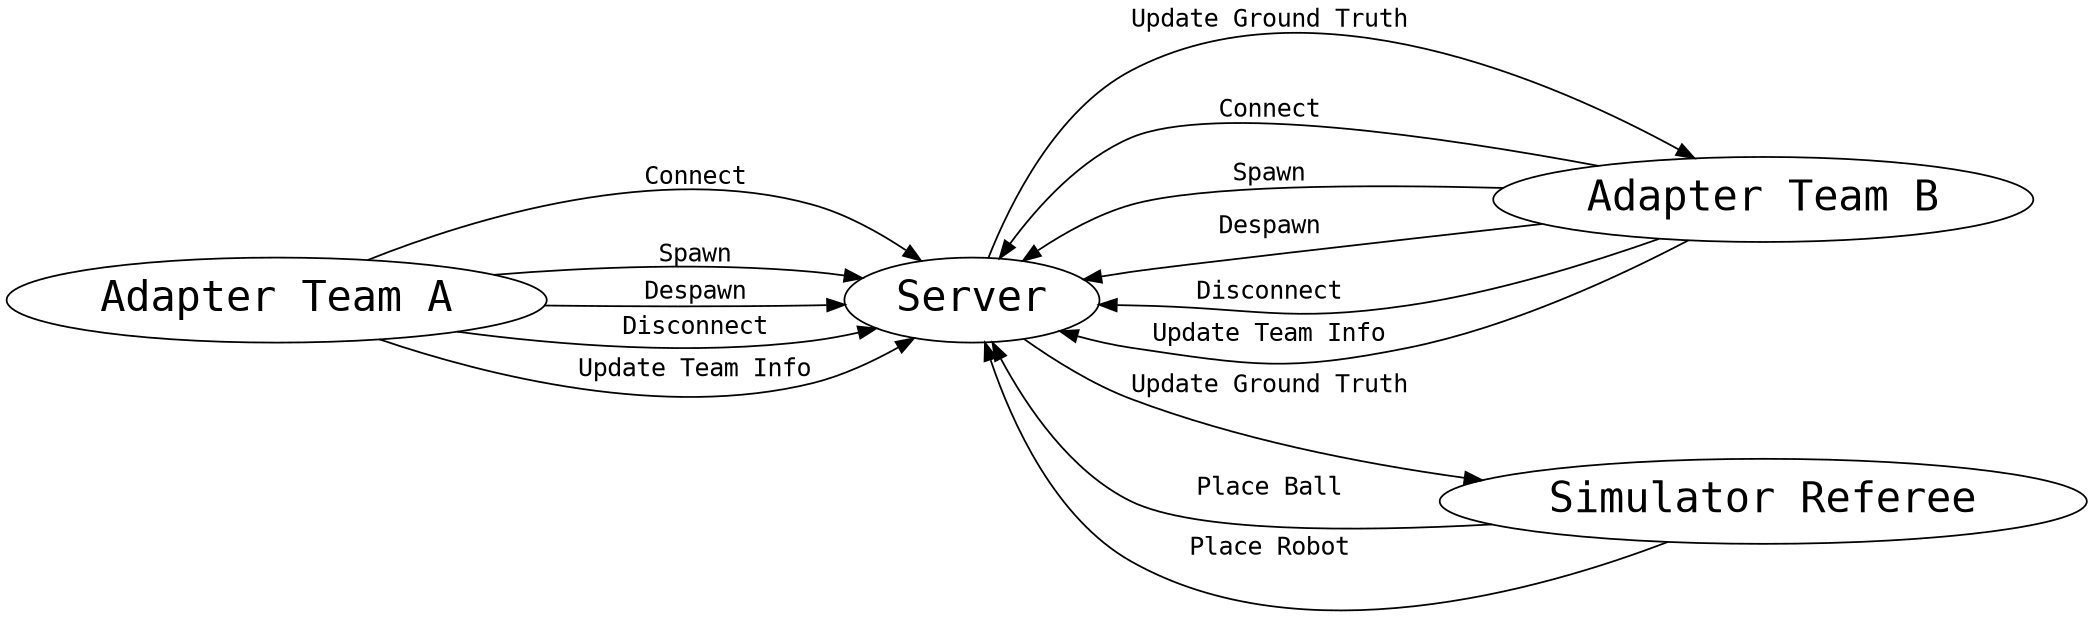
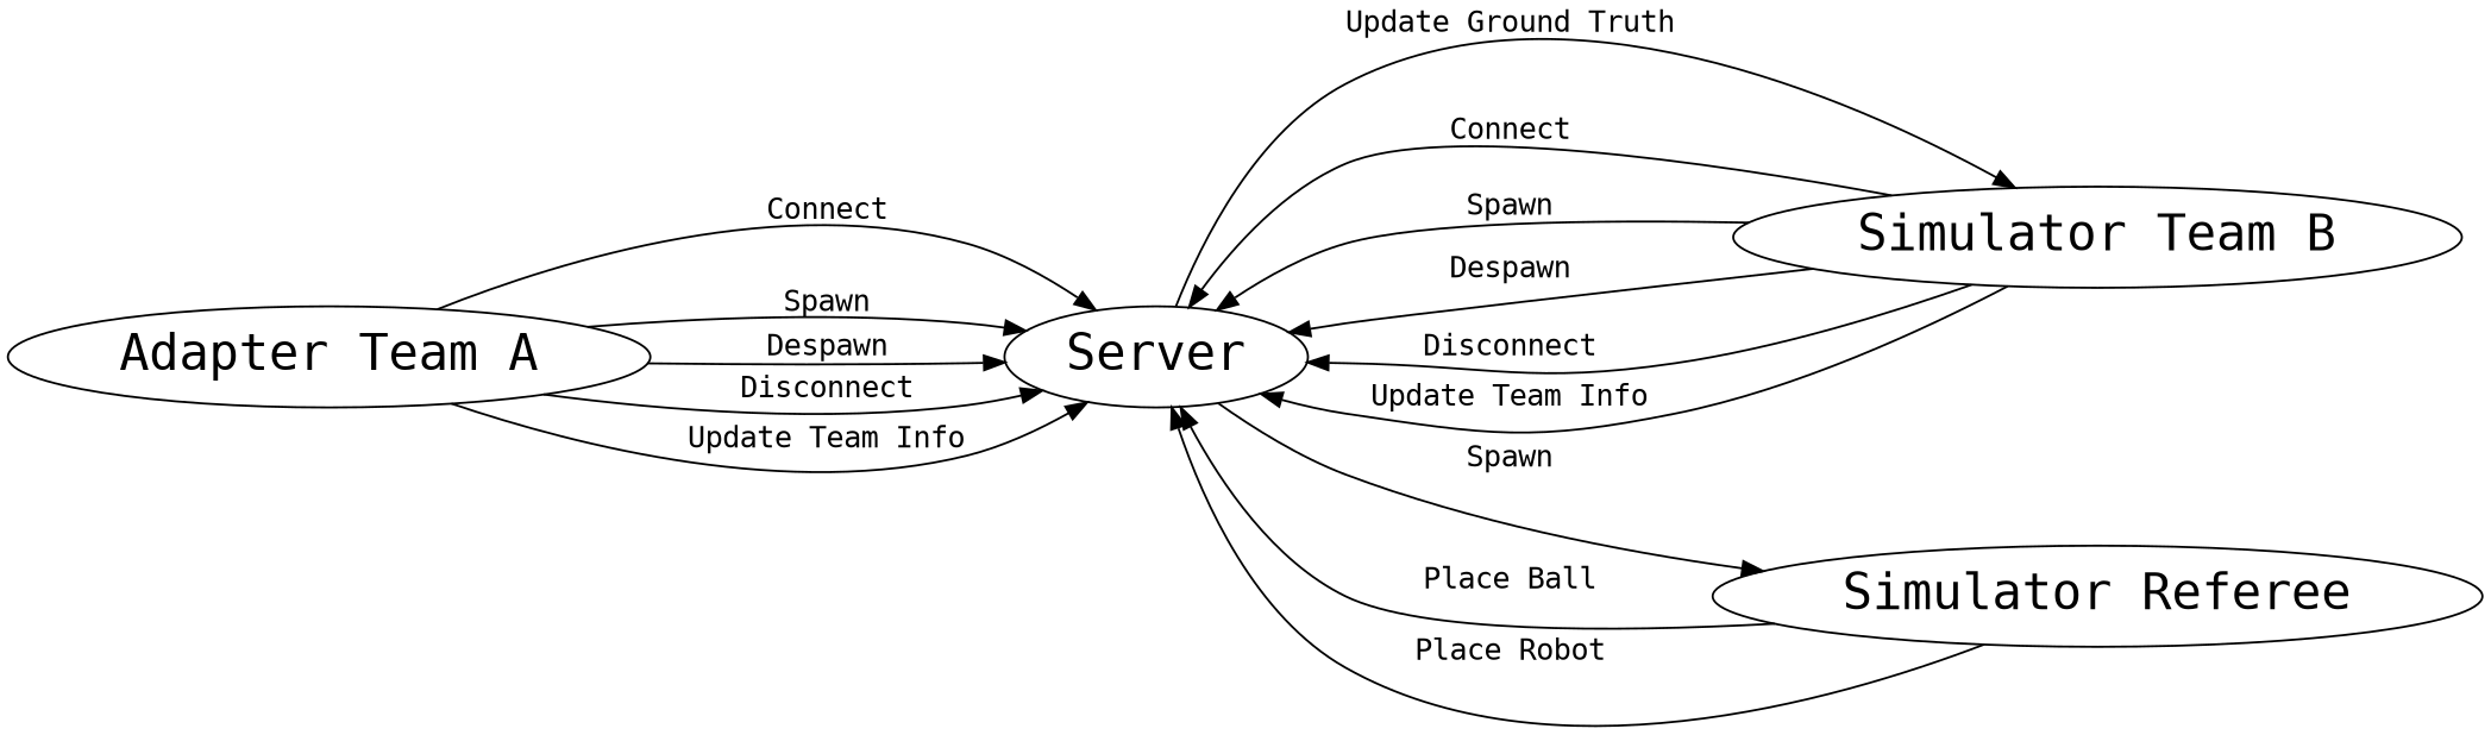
  digraph {
    fontname="DejaVu Sans Mono"
    rankdir=LR
    node [fontname="DejaVu Sans Mono" fontsize=24]
    edge [fontname="DejaVu Sans Mono"]
    n1 [label=Server]
-   n2 [label="Adapter Team B"]
+   n2 [label="Simulator Team B"]
    n3 [label="Simulator Referee"]
    n4 [label="Adapter Team A"]
    n1 -> n2 [label="Update Ground Truth"]
-   n1 -> n3 [label="Update Ground Truth"]
+   n1 -> n3 [label=Spawn]
    n2 -> n1 [label=Connect]
    n2 -> n1 [label=Spawn]
    n2 -> n1 [label=Despawn]
    n2 -> n1 [label=Disconnect]
    n2 -> n1 [label="Update Team Info"]
    n3 -> n1 [label="Place Ball"]
    n3 -> n1 [label="Place Robot"]
    n4 -> n1 [label=Connect]
    n4 -> n1 [label=Spawn]
    n4 -> n1 [label=Despawn]
    n4 -> n1 [label=Disconnect]
    n4 -> n1 [label="Update Team Info"]
  }
